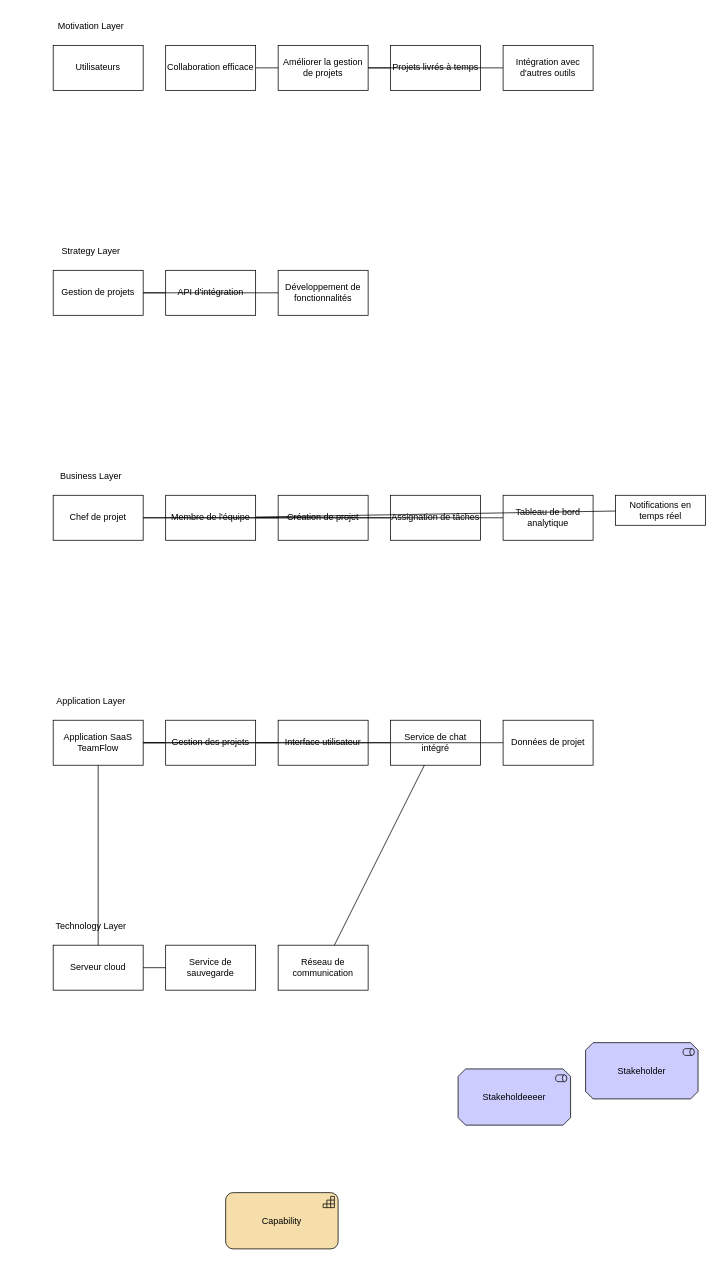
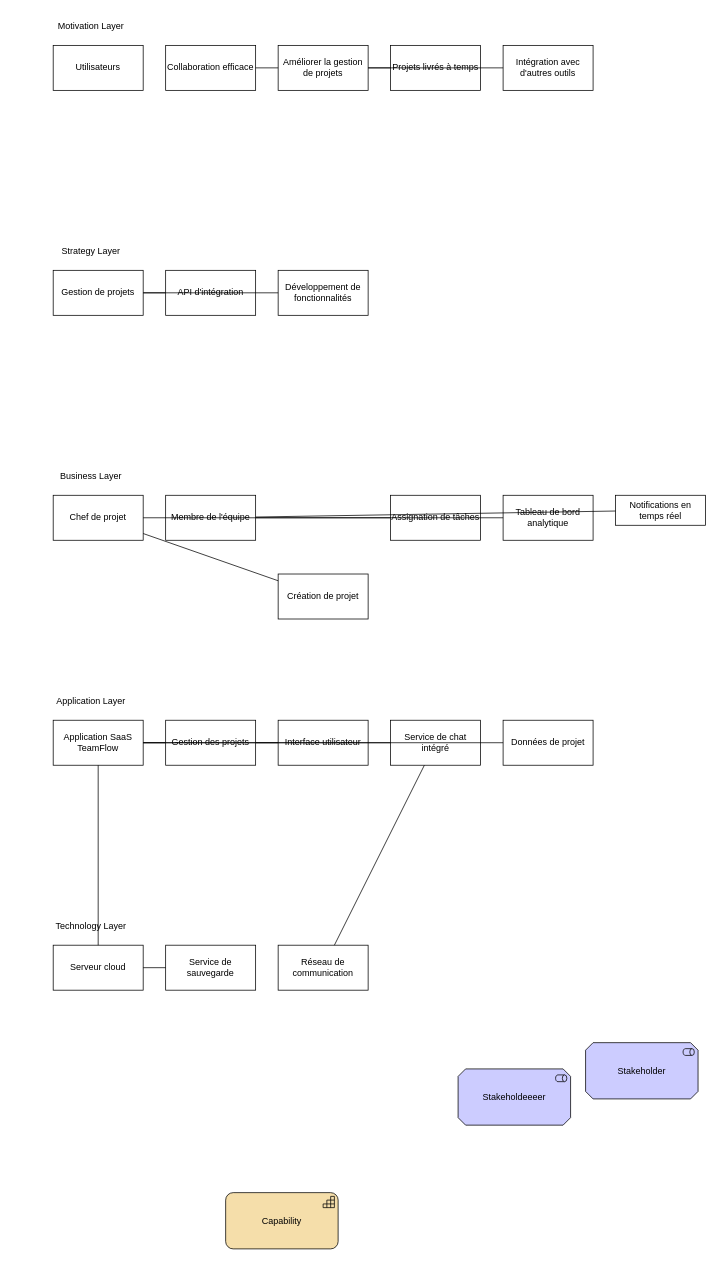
  <mxCell id="0" />
  <mxCell id="1" parent="0" />
  <mxCell id="2" value="Motivation Layer" style="text;html=1;align=center;verticalAlign=middle;resizable=0;points=[];" parent="1" vertex="1"><mxGeometry x="20" y="20" width="200" height="30" as="geometry" /></mxCell>
  <mxCell id="3" value="Utilisateurs" style="shape=archimate_actor;whiteSpace=wrap;html=1;" parent="1" vertex="1"><mxGeometry x="70" y="60" width="120" height="60" as="geometry" /></mxCell>
  <mxCell id="4" value="Collaboration efficace" style="shape=archimate_driver;whiteSpace=wrap;html=1;" parent="1" vertex="1"><mxGeometry x="220" y="60" width="120" height="60" as="geometry" /></mxCell>
  <mxCell id="5" value="Améliorer la gestion de projets" style="shape=archimate_goal;whiteSpace=wrap;html=1;" parent="1" vertex="1"><mxGeometry x="370" y="60" width="120" height="60" as="geometry" /></mxCell>
  <mxCell id="6" value="Projets livrés à temps" style="shape=archimate_outcome;whiteSpace=wrap;html=1;" parent="1" vertex="1"><mxGeometry x="520" y="60" width="120" height="60" as="geometry" /></mxCell>
  <mxCell id="7" value="Intégration avec d'autres outils" style="shape=archimate_rectangle;whiteSpace=wrap;html=1;" parent="1" vertex="1"><mxGeometry x="670" y="60" width="120" height="60" as="geometry" /></mxCell>
  <mxCell id="8" style="endArrow=archimate_influence_relationship;html=1;" parent="1" source="4" target="5" edge="1"><mxGeometry relative="1" as="geometry" /></mxCell>
  <mxCell id="9" style="endArrow=archimate_assignment_relationship;html=1;" parent="1" source="5" target="6" edge="1"><mxGeometry relative="1" as="geometry" /></mxCell>
  <mxCell id="10" style="endArrow=archimate_influence_relationship;html=1;" parent="1" source="7" target="5" edge="1"><mxGeometry relative="1" as="geometry" /></mxCell>
  <mxCell id="11" value="Strategy Layer" style="text;html=1;align=center;verticalAlign=middle;resizable=0;points=[];" parent="1" vertex="1"><mxGeometry x="20" y="320" width="200" height="30" as="geometry" /></mxCell>
  <mxCell id="12" value="Gestion de projets" style="shape=archimate_rectangle;whiteSpace=wrap;html=1;" parent="1" vertex="1"><mxGeometry x="70" y="360" width="120" height="60" as="geometry" /></mxCell>
  <mxCell id="13" value="API d'intégration" style="shape=archimate_rectangle;whiteSpace=wrap;html=1;" parent="1" vertex="1"><mxGeometry x="220" y="360" width="120" height="60" as="geometry" /></mxCell>
  <mxCell id="14" value="Développement de fonctionnalités" style="shape=archimate_rectangle;whiteSpace=wrap;html=1;" parent="1" vertex="1"><mxGeometry x="370" y="360" width="120" height="60" as="geometry" /></mxCell>
  <mxCell id="15" style="endArrow=archimate_assignment_relationship;html=1;" parent="1" source="12" target="14" edge="1"><mxGeometry relative="1" as="geometry" /></mxCell>
  <mxCell id="16" style="endArrow=archimate_assignment_relationship;html=1;" parent="1" source="13" target="12" edge="1"><mxGeometry relative="1" as="geometry" /></mxCell>
  <mxCell id="17" value="Business Layer" style="text;html=1;align=center;verticalAlign=middle;resizable=0;points=[];" parent="1" vertex="1"><mxGeometry x="20" y="620" width="200" height="30" as="geometry" /></mxCell>
  <mxCell id="18" value="Chef de projet" style="shape=archimate_actor;whiteSpace=wrap;html=1;" parent="1" vertex="1"><mxGeometry x="70" y="660" width="120" height="60" as="geometry" /></mxCell>
  <mxCell id="19" value="Membre de l'équipe" style="shape=archimate_rectangle;whiteSpace=wrap;html=1;" parent="1" vertex="1"><mxGeometry x="220" y="660" width="120" height="60" as="geometry" /></mxCell>
- <mxCell id="20" value="Création de projet" style="shape=archimate_process;whiteSpace=wrap;html=1;" parent="1" vertex="1"><mxGeometry x="370" y="660" width="120" height="60" as="geometry" /></mxCell>
+ <mxCell id="20" value="Création de projet" style="shape=archimate_process;whiteSpace=wrap;html=1;" parent="1" vertex="1"><mxGeometry x="370" y="765" width="120" height="60" as="geometry" /></mxCell>
  <mxCell id="21" value="Assignation de tâches" style="shape=archimate_process;whiteSpace=wrap;html=1;" parent="1" vertex="1"><mxGeometry x="520" y="660" width="120" height="60" as="geometry" /></mxCell>
  <mxCell id="22" value="Tableau de bord analytique" style="shape=archimate_service;whiteSpace=wrap;html=1;" parent="1" vertex="1"><mxGeometry x="670" y="660" width="120" height="60" as="geometry" /></mxCell>
  <mxCell id="23" value="Notifications en temps réel" style="shape=archimate_service;whiteSpace=wrap;html=1;" parent="1" vertex="1"><mxGeometry x="820" y="660" width="120" height="40" as="geometry" /></mxCell>
  <mxCell id="24" style="endArrow=archimate_assignment_relationship;html=1;" parent="1" source="18" target="20" edge="1"><mxGeometry relative="1" as="geometry" /></mxCell>
  <mxCell id="25" style="endArrow=archimate_assignment_relationship;html=1;" parent="1" source="19" target="21" edge="1"><mxGeometry relative="1" as="geometry" /></mxCell>
  <mxCell id="26" style="endArrow=archimate_serving_relationship;html=1;" parent="1" source="18" target="22" edge="1"><mxGeometry relative="1" as="geometry" /></mxCell>
  <mxCell id="27" style="endArrow=archimate_serving_relationship;html=1;" parent="1" source="19" target="23" edge="1"><mxGeometry relative="1" as="geometry" /></mxCell>
  <mxCell id="28" value="Application Layer" style="text;html=1;align=center;verticalAlign=middle;resizable=0;points=[];" parent="1" vertex="1"><mxGeometry x="20" y="920" width="200" height="30" as="geometry" /></mxCell>
  <mxCell id="29" value="Application SaaS TeamFlow" style="shape=archimate_application_component;whiteSpace=wrap;html=1;" parent="1" vertex="1"><mxGeometry x="70" y="960" width="120" height="60" as="geometry" /></mxCell>
  <mxCell id="30" value="Gestion des projets" style="shape=archimate_rectangle;whiteSpace=wrap;html=1;" parent="1" vertex="1"><mxGeometry x="220" y="960" width="120" height="60" as="geometry" /></mxCell>
  <mxCell id="31" value="Interface utilisateur" style="shape=archimate_interface;whiteSpace=wrap;html=1;" parent="1" vertex="1"><mxGeometry x="370" y="960" width="120" height="60" as="geometry" /></mxCell>
  <mxCell id="32" value="Service de chat intégré" style="shape=archimate_service;whiteSpace=wrap;html=1;" parent="1" vertex="1"><mxGeometry x="520" y="960" width="120" height="60" as="geometry" /></mxCell>
  <mxCell id="33" value="Données de projet" style="shape=archimate_data_object;whiteSpace=wrap;html=1;" parent="1" vertex="1"><mxGeometry x="670" y="960" width="120" height="60" as="geometry" /></mxCell>
  <mxCell id="34" style="endArrow=archimate_association_relationship;html=1;" parent="1" source="29" target="30" edge="1"><mxGeometry relative="1" as="geometry" /></mxCell>
  <mxCell id="35" style="endArrow=archimate_association_relationship;html=1;" parent="1" source="29" target="31" edge="1"><mxGeometry relative="1" as="geometry" /></mxCell>
  <mxCell id="36" style="endArrow=archimate_association_relationship;html=1;" parent="1" source="29" target="32" edge="1"><mxGeometry relative="1" as="geometry" /></mxCell>
  <mxCell id="37" style="endArrow=archimate_access_relationship;html=1;" parent="1" source="30" target="33" edge="1"><mxGeometry relative="1" as="geometry" /></mxCell>
  <mxCell id="38" value="Technology Layer" style="text;html=1;align=center;verticalAlign=middle;resizable=0;points=[];" parent="1" vertex="1"><mxGeometry x="20" y="1220" width="200" height="30" as="geometry" /></mxCell>
  <mxCell id="39" value="Serveur cloud" style="shape=archimate_node;whiteSpace=wrap;html=1;" parent="1" vertex="1"><mxGeometry x="70" y="1260" width="120" height="60" as="geometry" /></mxCell>
  <mxCell id="40" value="Service de sauvegarde" style="shape=archimate_service;whiteSpace=wrap;html=1;" parent="1" vertex="1"><mxGeometry x="220" y="1260" width="120" height="60" as="geometry" /></mxCell>
  <mxCell id="41" value="Réseau de communication" style="shape=archimate_communication_network;whiteSpace=wrap;html=1;" parent="1" vertex="1"><mxGeometry x="370" y="1260" width="120" height="60" as="geometry" /></mxCell>
  <mxCell id="42" style="endArrow=archimate_serving_relationship;html=1;" parent="1" source="39" target="40" edge="1"><mxGeometry relative="1" as="geometry" /></mxCell>
  <mxCell id="43" style="endArrow=archimate_serving_relationship;html=1;" parent="1" source="39" target="29" edge="1"><mxGeometry relative="1" as="geometry" /></mxCell>
  <mxCell id="44" style="endArrow=archimate_serving_relationship;html=1;" parent="1" source="41" target="32" edge="1"><mxGeometry relative="1" as="geometry" /></mxCell>
  <mxCell id="45" value="Stakeholder" style="html=1;outlineConnect=0;whiteSpace=wrap;fillColor=#CCCCFF;shape=mxgraph.archimate3.application;appType=role;archiType=oct;" parent="1" vertex="1"><mxGeometry x="780" y="1390" width="150" height="75" as="geometry" /></mxCell>
  <mxCell id="46" value="Stakeholdeeeer" style="html=1;outlineConnect=0;whiteSpace=wrap;fillColor=#CCCCFF;shape=mxgraph.archimate3.application;appType=role;archiType=oct;" parent="1" vertex="1"><mxGeometry x="610" y="1425" width="150" height="75" as="geometry" /></mxCell>
  <mxCell id="47" value="Capability" style="html=1;outlineConnect=0;whiteSpace=wrap;fillColor=#F5DEAA;shape=mxgraph.archimate3.application;appType=capability;archiType=rounded;" vertex="1" parent="1"><mxGeometry x="300" y="1590" width="150" height="75" as="geometry" /></mxCell>
